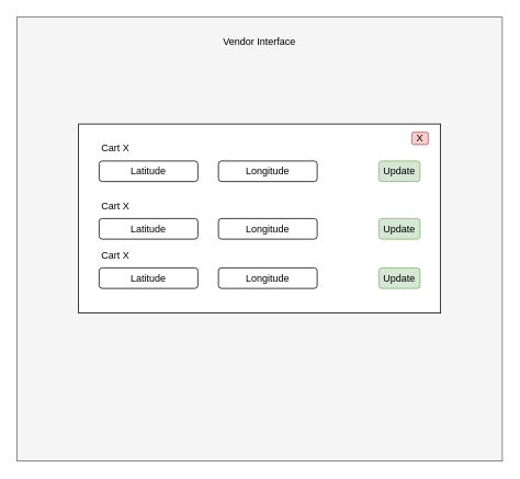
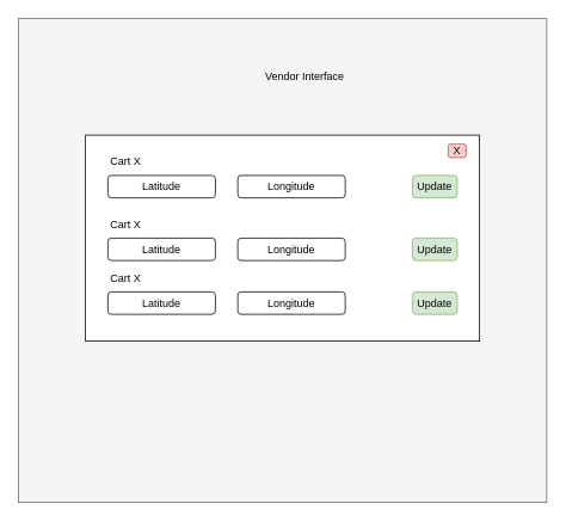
  <mxCell id="0" />
  <mxCell id="1" parent="0" />
  <mxCell id="2" value="" style="rounded=0;whiteSpace=wrap;html=1;fillColor=#f5f5f5;strokeColor=#666666;fontColor=#333333;" vertex="1" parent="1"><mxGeometry x="20" y="20" width="590" height="540" as="geometry" /></mxCell>
  <mxCell id="3" value="" style="rounded=0;whiteSpace=wrap;html=1;fillColor=#FFFFFF;" vertex="1" parent="1"><mxGeometry x="95" y="150" width="440" height="230" as="geometry" /></mxCell>
- <mxCell id="4" value="Vendor Interface" style="text;html=1;strokeColor=none;fillColor=none;align=center;verticalAlign=middle;whiteSpace=wrap;rounded=0;" vertex="1" parent="1"><mxGeometry x="255" y="40" width="120" height="20" as="geometry" /></mxCell>
+ <mxCell id="4" value="Vendor Interface" style="text;html=1;strokeColor=none;fillColor=none;align=center;verticalAlign=middle;whiteSpace=wrap;rounded=0;" vertex="1" parent="1"><mxGeometry x="280" y="75" width="120" height="20" as="geometry" /></mxCell>
  <mxCell id="5" value="Cart X" style="text;html=1;strokeColor=none;fillColor=none;align=center;verticalAlign=middle;whiteSpace=wrap;rounded=0;" vertex="1" parent="1"><mxGeometry x="120" y="170" width="40" height="20" as="geometry" /></mxCell>
  <mxCell id="6" value="Latitude" style="rounded=1;whiteSpace=wrap;html=1;fillColor=#FFFFFF;" vertex="1" parent="1"><mxGeometry x="120" y="195" width="120" height="25" as="geometry" /></mxCell>
  <mxCell id="7" value="Longitude" style="rounded=1;whiteSpace=wrap;html=1;fillColor=#FFFFFF;" vertex="1" parent="1"><mxGeometry x="265" y="195" width="120" height="25" as="geometry" /></mxCell>
  <mxCell id="8" value="Update" style="rounded=1;whiteSpace=wrap;html=1;fillColor=#d5e8d4;strokeColor=#82b366;" vertex="1" parent="1"><mxGeometry x="460" y="195" width="50" height="25" as="geometry" /></mxCell>
  <mxCell id="9" value="X" style="rounded=1;whiteSpace=wrap;html=1;fillColor=#f8cecc;strokeColor=#b85450;" vertex="1" parent="1"><mxGeometry x="500" y="160" width="20" height="15" as="geometry" /></mxCell>
  <mxCell id="10" value="Cart X" style="text;html=1;strokeColor=none;fillColor=none;align=center;verticalAlign=middle;whiteSpace=wrap;rounded=0;" vertex="1" parent="1"><mxGeometry x="120" y="240" width="40" height="20" as="geometry" /></mxCell>
  <mxCell id="11" value="Latitude" style="rounded=1;whiteSpace=wrap;html=1;fillColor=#FFFFFF;" vertex="1" parent="1"><mxGeometry x="120" y="265" width="120" height="25" as="geometry" /></mxCell>
  <mxCell id="12" value="Longitude" style="rounded=1;whiteSpace=wrap;html=1;fillColor=#FFFFFF;" vertex="1" parent="1"><mxGeometry x="265" y="265" width="120" height="25" as="geometry" /></mxCell>
  <mxCell id="13" value="Cart X" style="text;html=1;strokeColor=none;fillColor=none;align=center;verticalAlign=middle;whiteSpace=wrap;rounded=0;" vertex="1" parent="1"><mxGeometry x="120" y="300" width="40" height="20" as="geometry" /></mxCell>
  <mxCell id="14" value="Latitude" style="rounded=1;whiteSpace=wrap;html=1;fillColor=#FFFFFF;" vertex="1" parent="1"><mxGeometry x="120" y="325" width="120" height="25" as="geometry" /></mxCell>
  <mxCell id="15" value="Longitude" style="rounded=1;whiteSpace=wrap;html=1;fillColor=#FFFFFF;" vertex="1" parent="1"><mxGeometry x="265" y="325" width="120" height="25" as="geometry" /></mxCell>
  <mxCell id="16" value="Update" style="rounded=1;whiteSpace=wrap;html=1;fillColor=#d5e8d4;strokeColor=#82b366;" vertex="1" parent="1"><mxGeometry x="460" y="265" width="50" height="25" as="geometry" /></mxCell>
  <mxCell id="17" value="Update" style="rounded=1;whiteSpace=wrap;html=1;fillColor=#d5e8d4;strokeColor=#82b366;" vertex="1" parent="1"><mxGeometry x="460" y="325" width="50" height="25" as="geometry" /></mxCell>
